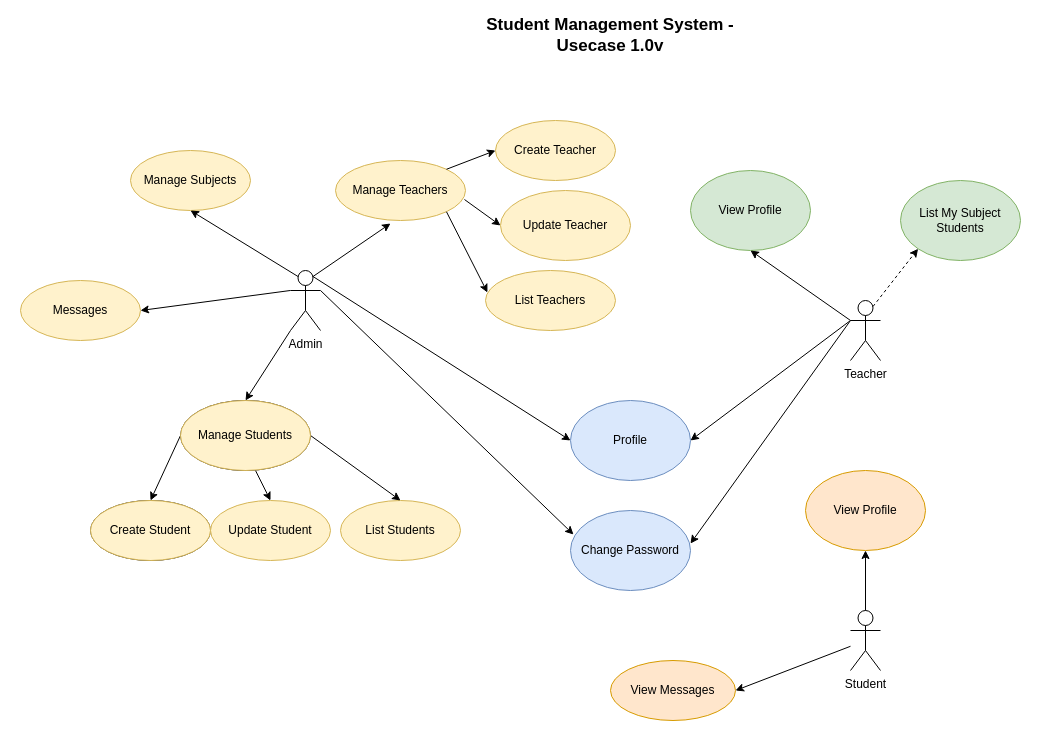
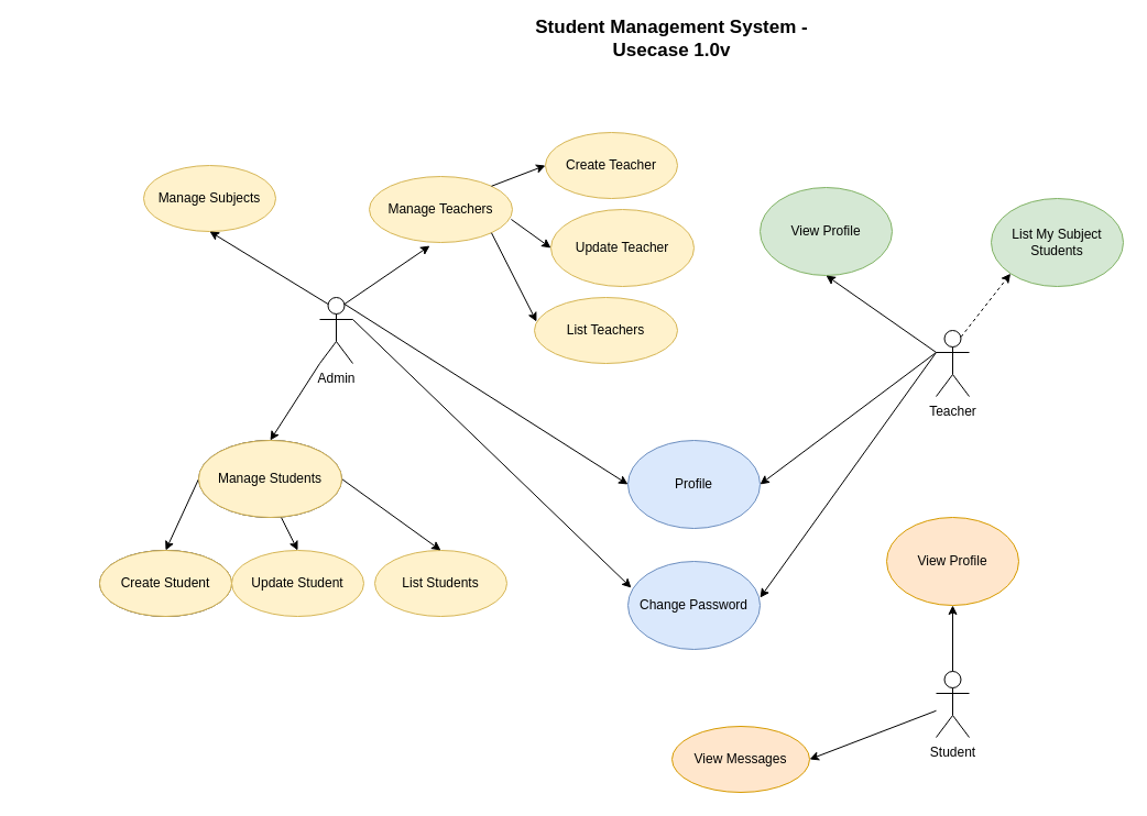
  <mxCell id="0" />
  <mxCell id="1" parent="0" />
  <mxCell id="2" value="Admin" style="shape=umlActor;verticalLabelPosition=bottom;verticalAlign=top;html=1;outlineConnect=0;" vertex="1" parent="1"><mxGeometry x="290" y="270" width="30" height="60" as="geometry" /></mxCell>
  <mxCell id="3" value="Student Management System - Usecase 1.0v" style="text;html=1;strokeColor=none;fillColor=none;align=center;verticalAlign=middle;whiteSpace=wrap;rounded=0;fontStyle=1;horizontal=1;fontSize=17;" vertex="1" parent="1"><mxGeometry x="460" y="20" width="300" height="30" as="geometry" /></mxCell>
  <mxCell id="4" value="Manage Subjects" style="ellipse;whiteSpace=wrap;html=1;fontSize=12;fillColor=#fff2cc;strokeColor=#d6b656;" vertex="1" parent="1"><mxGeometry x="130" y="150" width="120" height="60" as="geometry" /></mxCell>
  <mxCell id="5" value="" style="endArrow=classic;html=1;rounded=0;fontSize=12;entryX=0.5;entryY=1;entryDx=0;entryDy=0;exitX=0.25;exitY=0.1;exitDx=0;exitDy=0;exitPerimeter=0;" edge="1" parent="1" source="2" target="4"><mxGeometry width="50" height="50" relative="1" as="geometry"><mxPoint x="210" y="330" as="sourcePoint" /><mxPoint x="260" y="280" as="targetPoint" /></mxGeometry></mxCell>
  <mxCell id="6" value="Manage Teachers" style="ellipse;whiteSpace=wrap;html=1;fontSize=12;fillColor=#fff2cc;strokeColor=#d6b656;" vertex="1" parent="1"><mxGeometry x="335" y="160" width="130" height="60" as="geometry" /></mxCell>
  <mxCell id="7" value="Create Teacher" style="ellipse;whiteSpace=wrap;html=1;fontSize=12;fillColor=#fff2cc;strokeColor=#d6b656;" vertex="1" parent="1"><mxGeometry x="495" y="120" width="120" height="60" as="geometry" /></mxCell>
  <mxCell id="8" value="Update Teacher" style="ellipse;whiteSpace=wrap;html=1;fontSize=12;fillColor=#fff2cc;strokeColor=#d6b656;" vertex="1" parent="1"><mxGeometry x="500" y="190" width="130" height="70" as="geometry" /></mxCell>
  <mxCell id="9" value="List Teachers" style="ellipse;whiteSpace=wrap;html=1;fontSize=12;fillColor=#fff2cc;strokeColor=#d6b656;" vertex="1" parent="1"><mxGeometry x="485" y="270" width="130" height="60" as="geometry" /></mxCell>
  <mxCell id="10" value="" style="endArrow=classic;html=1;rounded=0;fontSize=12;exitX=1;exitY=0;exitDx=0;exitDy=0;entryX=0;entryY=0.5;entryDx=0;entryDy=0;" edge="1" parent="1" source="6" target="7"><mxGeometry width="50" height="50" relative="1" as="geometry"><mxPoint x="510" y="200" as="sourcePoint" /><mxPoint x="560" y="150" as="targetPoint" /></mxGeometry></mxCell>
  <mxCell id="11" value="" style="endArrow=classic;html=1;rounded=0;fontSize=12;entryX=0;entryY=0.5;entryDx=0;entryDy=0;exitX=0.992;exitY=0.65;exitDx=0;exitDy=0;exitPerimeter=0;" edge="1" parent="1" source="6" target="8"><mxGeometry width="50" height="50" relative="1" as="geometry"><mxPoint x="360" y="280" as="sourcePoint" /><mxPoint x="410" y="230" as="targetPoint" /></mxGeometry></mxCell>
  <mxCell id="12" value="" style="endArrow=classic;html=1;rounded=0;fontSize=12;exitX=1;exitY=1;exitDx=0;exitDy=0;entryX=0.015;entryY=0.367;entryDx=0;entryDy=0;entryPerimeter=0;" edge="1" parent="1" source="6" target="9"><mxGeometry width="50" height="50" relative="1" as="geometry"><mxPoint x="440" y="360" as="sourcePoint" /><mxPoint x="490" y="310" as="targetPoint" /></mxGeometry></mxCell>
  <mxCell id="13" value="" style="endArrow=classic;html=1;rounded=0;fontSize=12;entryX=0.423;entryY=1.05;entryDx=0;entryDy=0;entryPerimeter=0;exitX=0.75;exitY=0.1;exitDx=0;exitDy=0;exitPerimeter=0;" edge="1" parent="1" source="2" target="6"><mxGeometry width="50" height="50" relative="1" as="geometry"><mxPoint x="370" y="380" as="sourcePoint" /><mxPoint x="420" y="330" as="targetPoint" /></mxGeometry></mxCell>
  <mxCell id="14" value="Manage Students" style="ellipse;whiteSpace=wrap;html=1;fontSize=12;" vertex="1" parent="1"><mxGeometry x="180" y="400" width="130" height="70" as="geometry" /></mxCell>
  <mxCell id="15" value="Create Student" style="ellipse;whiteSpace=wrap;html=1;fontSize=12;" vertex="1" parent="1"><mxGeometry x="90" y="500" width="120" height="60" as="geometry" /></mxCell>
  <mxCell id="16" value="Update Student" style="ellipse;whiteSpace=wrap;html=1;fontSize=12;fillColor=#fff2cc;strokeColor=#d6b656;" vertex="1" parent="1"><mxGeometry x="210" y="500" width="120" height="60" as="geometry" /></mxCell>
  <mxCell id="17" value="List Students" style="ellipse;whiteSpace=wrap;html=1;fontSize=12;fillColor=#fff2cc;strokeColor=#d6b656;" vertex="1" parent="1"><mxGeometry x="340" y="500" width="120" height="60" as="geometry" /></mxCell>
  <mxCell id="18" value="" style="endArrow=classic;html=1;rounded=0;fontSize=12;entryX=0.5;entryY=0;entryDx=0;entryDy=0;exitX=0;exitY=1;exitDx=0;exitDy=0;exitPerimeter=0;" edge="1" parent="1" source="2" target="14"><mxGeometry width="50" height="50" relative="1" as="geometry"><mxPoint x="340" y="460" as="sourcePoint" /><mxPoint x="390" y="410" as="targetPoint" /></mxGeometry></mxCell>
  <mxCell id="19" value="" style="endArrow=classic;html=1;rounded=0;fontSize=12;exitX=0;exitY=0.5;exitDx=0;exitDy=0;entryX=0.5;entryY=0;entryDx=0;entryDy=0;" edge="1" parent="1" source="14" target="15"><mxGeometry width="50" height="50" relative="1" as="geometry"><mxPoint y="450" as="sourcePoint" x="60" /><mxPoint x="110" y="400" as="targetPoint" /></mxGeometry></mxCell>
  <mxCell id="20" value="" style="endArrow=classic;html=1;rounded=0;fontSize=12;exitX=0.577;exitY=1;exitDx=0;exitDy=0;exitPerimeter=0;entryX=0.5;entryY=0;entryDx=0;entryDy=0;" edge="1" parent="1" source="14" target="16"><mxGeometry width="50" height="50" relative="1" as="geometry"><mxPoint x="310" y="530" as="sourcePoint" /><mxPoint x="360" y="480" as="targetPoint" /></mxGeometry></mxCell>
  <mxCell id="21" value="" style="endArrow=classic;html=1;rounded=0;fontSize=12;entryX=0.5;entryY=0;entryDx=0;entryDy=0;exitX=1;exitY=0.5;exitDx=0;exitDy=0;" edge="1" parent="1" source="14" target="17"><mxGeometry width="50" height="50" relative="1" as="geometry"><mxPoint x="390" y="480" as="sourcePoint" /><mxPoint x="440" y="430" as="targetPoint" /></mxGeometry></mxCell>
  <mxCell id="22" value="Profile" style="ellipse;whiteSpace=wrap;html=1;fontSize=12;fillColor=#dae8fc;strokeColor=#6c8ebf;" vertex="1" parent="1"><mxGeometry x="570" y="400" width="120" height="80" as="geometry" /></mxCell>
  <mxCell id="23" value="Change Password" style="ellipse;whiteSpace=wrap;html=1;fontSize=12;fillColor=#dae8fc;strokeColor=#6c8ebf;" vertex="1" parent="1"><mxGeometry x="570" y="510" width="120" height="80" as="geometry" /></mxCell>
  <mxCell id="24" value="" style="endArrow=classic;html=1;rounded=0;fontSize=12;exitX=0.75;exitY=0.1;exitDx=0;exitDy=0;exitPerimeter=0;entryX=0;entryY=0.5;entryDx=0;entryDy=0;" edge="1" parent="1" source="2" target="22"><mxGeometry width="50" height="50" relative="1" as="geometry"><mxPoint x="440" y="410" as="sourcePoint" /><mxPoint x="490" y="360" as="targetPoint" /></mxGeometry></mxCell>
  <mxCell id="25" value="" style="endArrow=classic;html=1;rounded=0;fontSize=12;exitX=1;exitY=0.333;exitDx=0;exitDy=0;exitPerimeter=0;entryX=0.025;entryY=0.3;entryDx=0;entryDy=0;entryPerimeter=0;" edge="1" parent="1" source="2" target="23"><mxGeometry width="50" height="50" relative="1" as="geometry"><mxPoint x="450" y="490" as="sourcePoint" /><mxPoint x="500" y="440" as="targetPoint" /></mxGeometry></mxCell>
  <mxCell id="26" value="Teacher" style="shape=umlActor;verticalLabelPosition=bottom;verticalAlign=top;html=1;outlineConnect=0;fontSize=12;" vertex="1" parent="1"><mxGeometry x="850" y="300" width="30" height="60" as="geometry" /></mxCell>
  <mxCell id="27" value="" style="endArrow=classic;html=1;rounded=0;fontSize=12;exitX=0;exitY=0.333;exitDx=0;exitDy=0;exitPerimeter=0;entryX=1;entryY=0.5;entryDx=0;entryDy=0;" edge="1" parent="1" source="26" target="22"><mxGeometry width="50" height="50" relative="1" as="geometry"><mxPoint x="710" y="390" as="sourcePoint" /><mxPoint x="760" y="340" as="targetPoint" /></mxGeometry></mxCell>
  <mxCell id="28" value="" style="endArrow=classic;html=1;rounded=0;fontSize=12;exitX=0;exitY=0.333;exitDx=0;exitDy=0;exitPerimeter=0;entryX=1;entryY=0.413;entryDx=0;entryDy=0;entryPerimeter=0;" edge="1" parent="1" source="26" target="23"><mxGeometry width="50" height="50" relative="1" as="geometry"><mxPoint x="760" y="570" as="sourcePoint" /><mxPoint x="810" y="520" as="targetPoint" /></mxGeometry></mxCell>
  <mxCell id="29" value="View Profile" style="ellipse;whiteSpace=wrap;html=1;fontSize=12;fillColor=#d5e8d4;strokeColor=#82b366;" vertex="1" parent="1"><mxGeometry x="690" y="170" width="120" height="80" as="geometry" /></mxCell>
  <mxCell id="30" value="" style="endArrow=classic;html=1;rounded=0;fontSize=12;entryX=0.5;entryY=1;entryDx=0;entryDy=0;exitX=0;exitY=0.333;exitDx=0;exitDy=0;exitPerimeter=0;" edge="1" parent="1" source="26" target="29"><mxGeometry width="50" height="50" relative="1" as="geometry"><mxPoint x="865" y="310" as="sourcePoint" /><mxPoint x="830" y="270" as="targetPoint" /></mxGeometry></mxCell>
  <mxCell id="31" value="List My Subject Students" style="ellipse;whiteSpace=wrap;html=1;fontSize=12;fillColor=#d5e8d4;strokeColor=#82b366;" vertex="1" parent="1"><mxGeometry x="900" y="180" width="120" height="80" as="geometry" /></mxCell>
  <mxCell id="32" value="" style="endArrow=classic;html=1;rounded=0;fontSize=12;entryX=0;entryY=1;entryDx=0;entryDy=0;exitX=0.75;exitY=0.1;exitDx=0;exitDy=0;exitPerimeter=0;dashed=1;" edge="1" parent="1" source="26" target="31"><mxGeometry width="50" height="50" relative="1" as="geometry"><mxPoint x="900" y="360" as="sourcePoint" /><mxPoint x="950" y="310" as="targetPoint" /></mxGeometry></mxCell>
  <mxCell id="33" value="Student" style="shape=umlActor;verticalLabelPosition=bottom;verticalAlign=top;html=1;outlineConnect=0;fontSize=12;" vertex="1" parent="1"><mxGeometry x="850" y="610" width="30" height="60" as="geometry" /></mxCell>
  <mxCell id="34" value="View Profile" style="ellipse;whiteSpace=wrap;html=1;fontSize=12;fillColor=#ffe6cc;strokeColor=#d79b00;" vertex="1" parent="1"><mxGeometry x="805" y="470" width="120" height="80" as="geometry" /></mxCell>
- <mxCell id="35" value="Messages" style="ellipse;whiteSpace=wrap;html=1;fontSize=12;fillColor=#fff2cc;strokeColor=#d6b656;" vertex="1" parent="1"><mxGeometry x="20" y="280" width="120" height="60" as="geometry" /></mxCell>
- <mxCell id="36" value="" style="endArrow=classic;html=1;rounded=0;fontSize=12;entryX=1;entryY=0.5;entryDx=0;entryDy=0;exitX=0;exitY=0.333;exitDx=0;exitDy=0;exitPerimeter=0;" edge="1" parent="1" source="2" target="35"><mxGeometry width="50" height="50" relative="1" as="geometry"><mxPoint x="170" y="360" as="sourcePoint" /><mxPoint x="220" y="310" as="targetPoint" /></mxGeometry></mxCell>
  <mxCell id="37" value="" style="endArrow=classic;html=1;rounded=0;fontSize=12;entryX=0.5;entryY=1;entryDx=0;entryDy=0;exitX=0.5;exitY=0;exitDx=0;exitDy=0;exitPerimeter=0;" edge="1" parent="1" source="33" target="34"><mxGeometry width="50" height="50" relative="1" as="geometry"><mxPoint x="750" y="670" as="sourcePoint" /><mxPoint x="800" y="620" as="targetPoint" /></mxGeometry></mxCell>
  <mxCell id="38" value="View Messages" style="ellipse;whiteSpace=wrap;html=1;fontSize=12;fillColor=#ffe6cc;strokeColor=#d79b00;" vertex="1" parent="1"><mxGeometry x="610" y="660" width="125" height="60" as="geometry" /></mxCell>
  <mxCell id="39" value="" style="endArrow=classic;html=1;rounded=0;fontSize=12;entryX=1;entryY=0.5;entryDx=0;entryDy=0;" edge="1" parent="1" source="33" target="38"><mxGeometry width="50" height="50" relative="1" as="geometry"><mxPoint x="760" y="650" as="sourcePoint" /><mxPoint x="810" y="600" as="targetPoint" /></mxGeometry></mxCell>
  <mxCell id="40" value="Manage Students" style="ellipse;whiteSpace=wrap;html=1;fontSize=12;fillColor=#fff2cc;strokeColor=#d6b656;" vertex="1" parent="1"><mxGeometry x="180" y="400" width="130" height="70" as="geometry" /></mxCell>
  <mxCell id="41" value="Create Student" style="ellipse;whiteSpace=wrap;html=1;fontSize=12;fillColor=#fff2cc;strokeColor=#d6b656;" vertex="1" parent="1"><mxGeometry x="90" y="500" width="120" height="60" as="geometry" /></mxCell>
